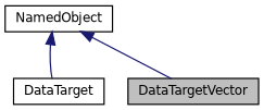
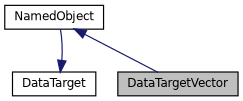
  digraph {
    node [color=black fillcolor=white fontname=Helvetica fontsize=10 shape=record style=filled]
    edge [color=midnightblue dir=back fontname=Helvetica fontsize=10 labelfontname=Helvetica labelfontsize=10 style=solid]
    n1 [fillcolor=grey75 fontcolor=black height=0.2 label=DataTargetVector width=0.4]
    n2 [height=0.2 label=DataTarget width=0.4]
    n3 [height=0.2 label=NamedObject width=0.4]
    n3 -> n1
-   n3 -> n2
+   n2 -> n3
  }
